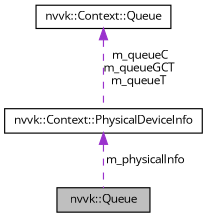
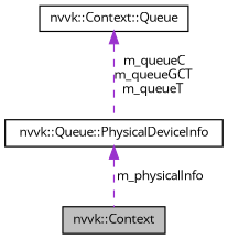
  digraph {
    fontname="Open Sans"
    node [color=black fillcolor=white fontname="Open Sans" fontsize=10 shape=record style=filled]
    edge [color=darkorchid3 dir=back fontname="Open Sans" fontsize=10 labelfontname=Helvetica labelfontsize=10 style=dashed]
-   n1 [fillcolor=grey75 fontcolor=black height=0.2 label="nvvk::Queue" width=0.4]
-   n2 [height=0.2 label="nvvk::Context::PhysicalDeviceInfo" width=0.4]
+   n1 [fillcolor=grey75 fontcolor=black height=0.2 label="nvvk::Context" width=0.4]
+   n2 [height=0.2 label="nvvk::Queue::PhysicalDeviceInfo" width=0.4]
    n3 [height=0.2 label="nvvk::Context::Queue" width=0.4]
    n2 -> n1 [label=" m_physicalInfo"]
    n3 -> n2 [label=" m_queueC\nm_queueGCT\nm_queueT"]
  }
